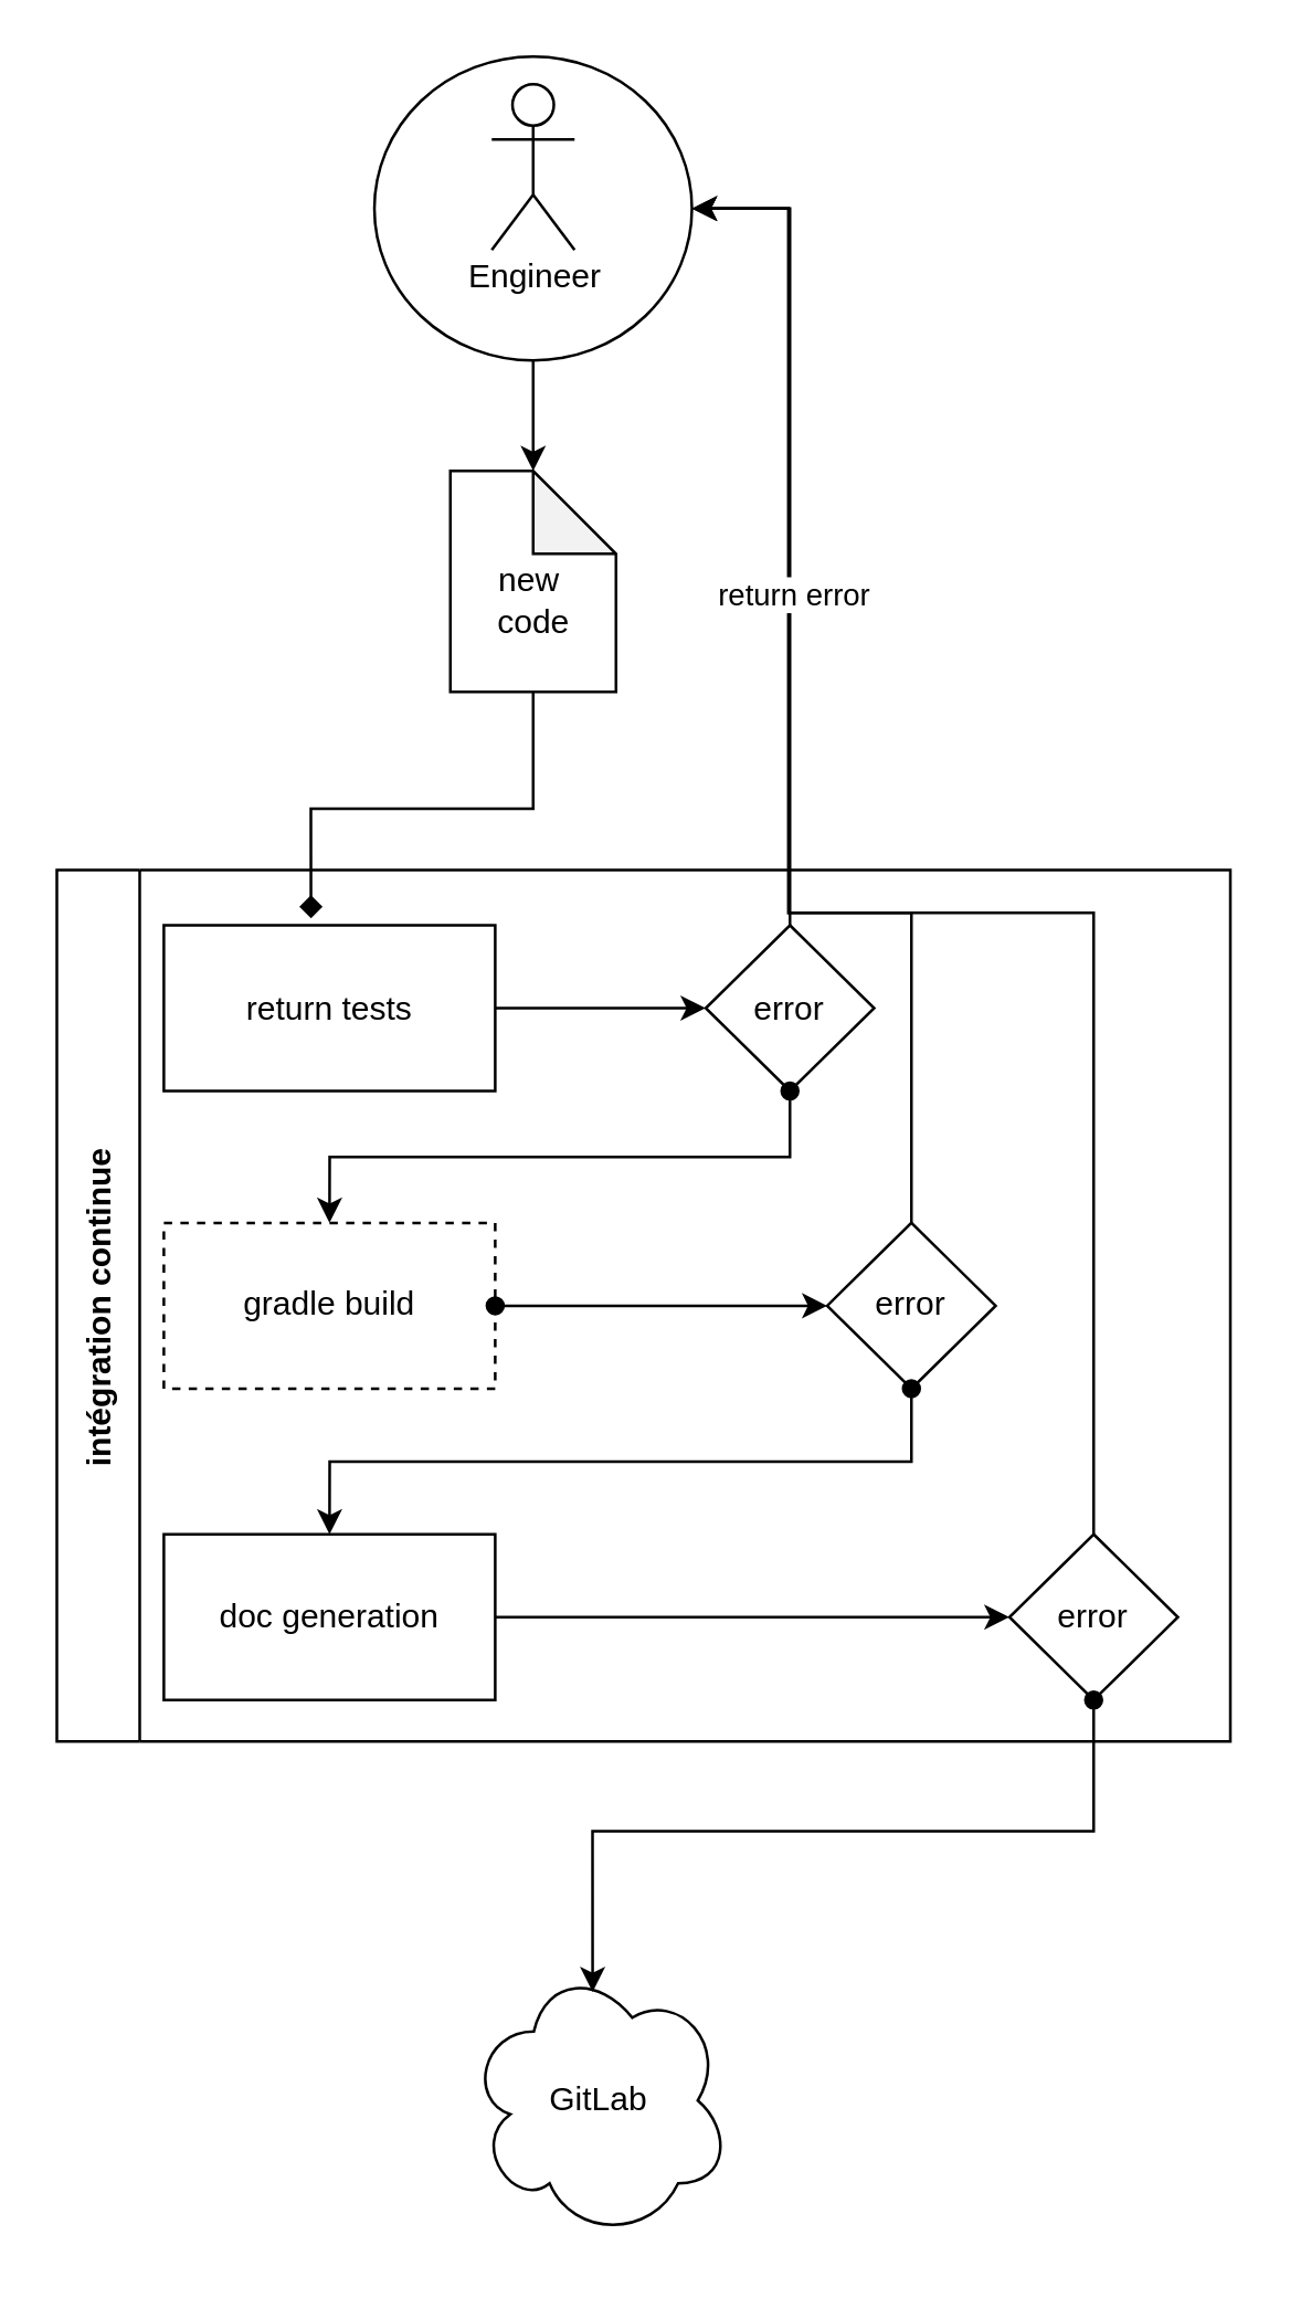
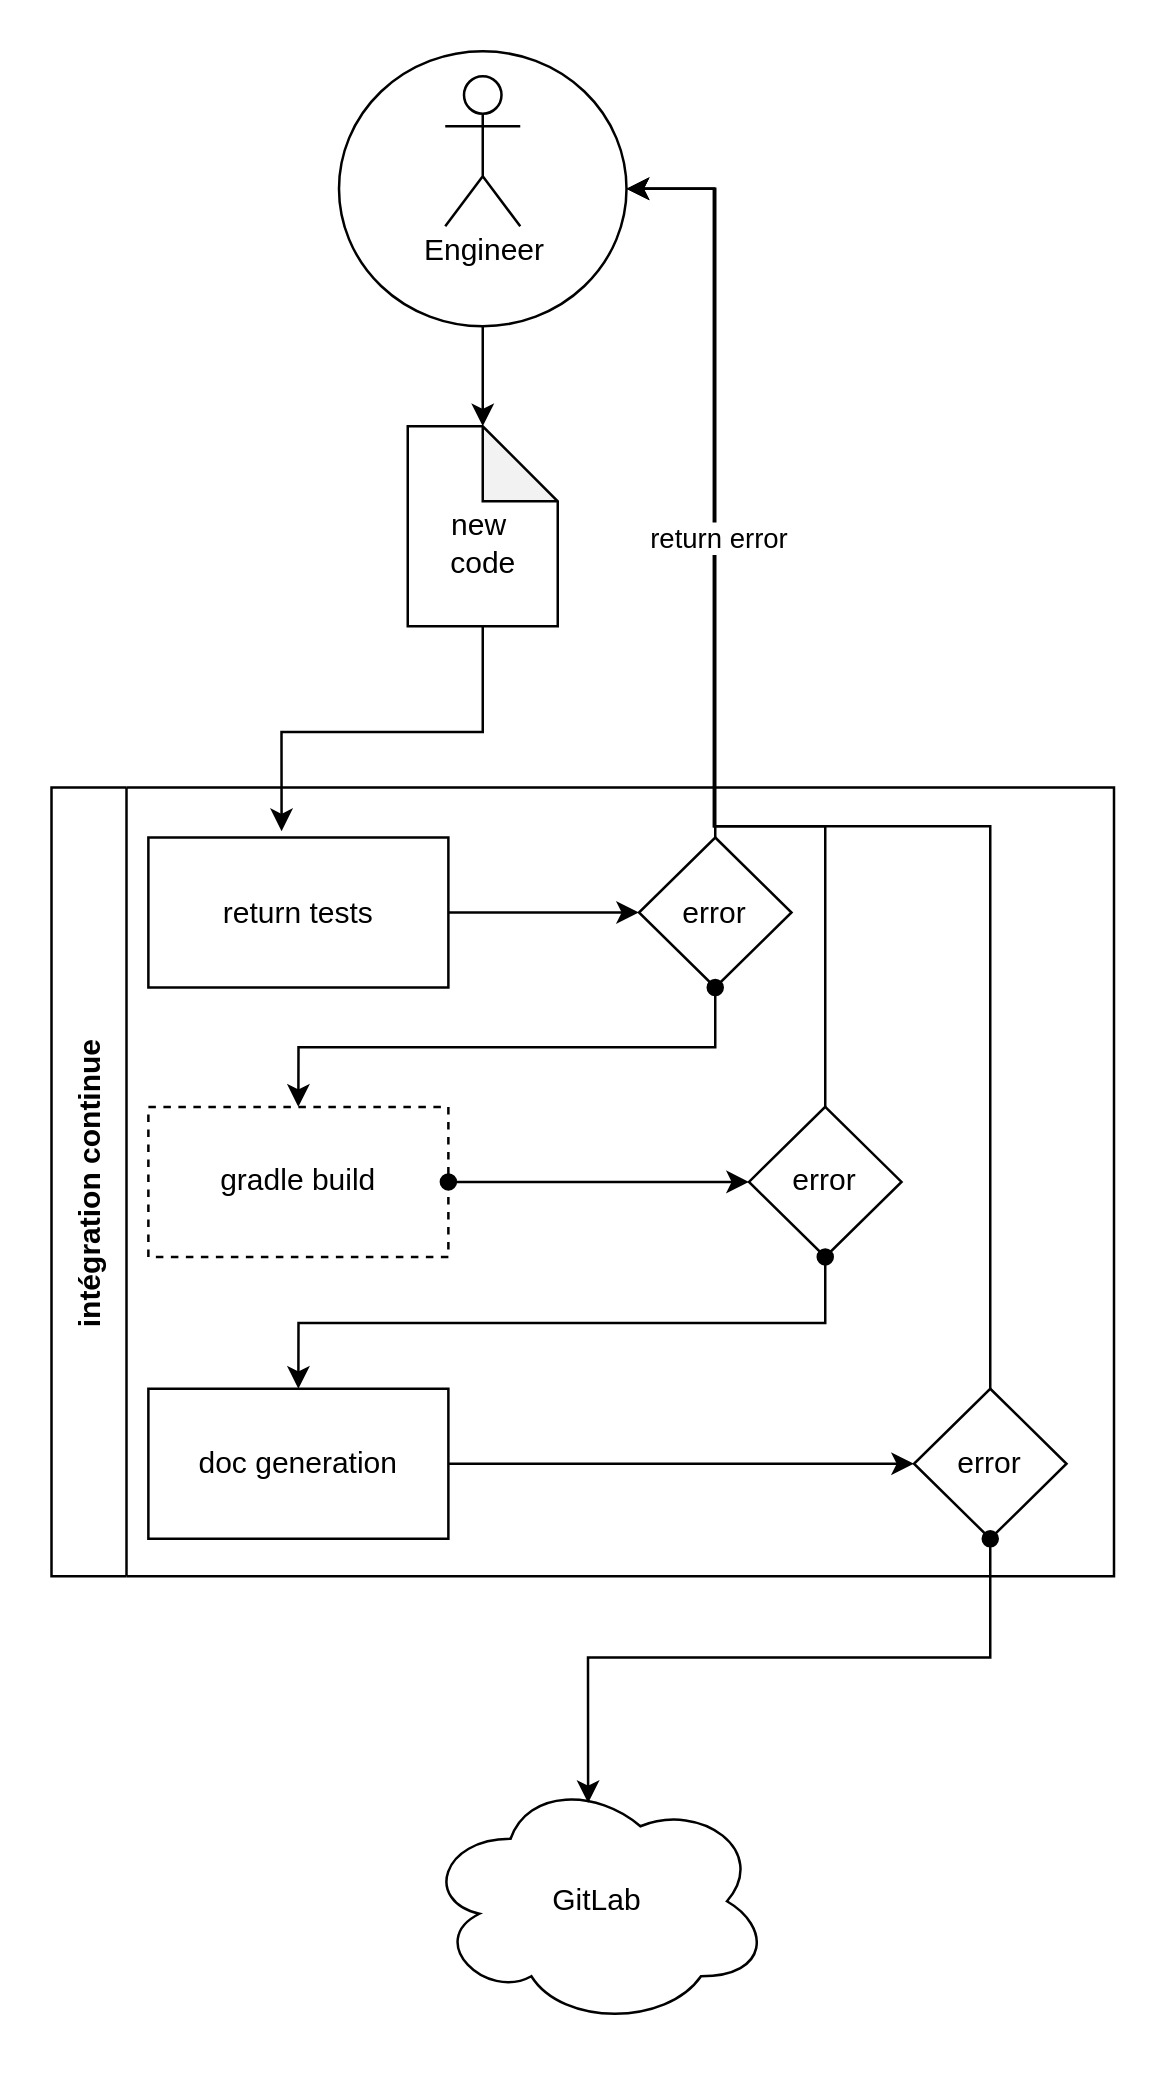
  <mxCell id="0" />
  <mxCell id="1" parent="0" />
  <mxCell id="2" value="" style="group" parent="1" vertex="1" connectable="0"><mxGeometry x="152.5" y="30" width="115" height="110" as="geometry" /></mxCell>
  <mxCell id="3" value="" style="ellipse;whiteSpace=wrap;html=1;fillColor=none;" parent="2" vertex="1"><mxGeometry x="-17.5" y="-10" width="115" height="110" as="geometry" /></mxCell>
  <mxCell id="4" value="" style="shape=umlActor;verticalLabelPosition=bottom;verticalAlign=top;html=1;outlineConnect=0;" parent="2" vertex="1"><mxGeometry x="25" width="30" height="60" as="geometry" /></mxCell>
  <mxCell id="5" value="Engineer" style="text;html=1;align=center;verticalAlign=middle;resizable=0;points=[];autosize=1;strokeColor=none;fillColor=none;" parent="2" vertex="1"><mxGeometry x="10" y="60" width="60" height="20" as="geometry" /></mxCell>
  <mxCell id="6" style="edgeStyle=none;html=1;exitX=0.5;exitY=1;exitDx=0;exitDy=0;entryX=0;entryY=0;entryDx=30;entryDy=0;entryPerimeter=0;" parent="1" source="3" target="8" edge="1"><mxGeometry relative="1" as="geometry"><mxPoint x="192.5" y="180" as="targetPoint" /></mxGeometry></mxCell>
- <mxCell id="7" style="edgeStyle=orthogonalEdgeStyle;rounded=0;html=1;exitX=0.5;exitY=1;exitDx=0;exitDy=0;exitPerimeter=0;entryX=0.444;entryY=-0.042;entryDx=0;entryDy=0;entryPerimeter=0;startArrow=none;startFill=0;endArrow=diamond;" parent="1" source="8" target="11" edge="1"><mxGeometry relative="1" as="geometry" /></mxCell>
+ <mxCell id="7" style="edgeStyle=orthogonalEdgeStyle;rounded=0;html=1;exitX=0.5;exitY=1;exitDx=0;exitDy=0;exitPerimeter=0;entryX=0.444;entryY=-0.042;entryDx=0;entryDy=0;entryPerimeter=0;startArrow=none;startFill=0;" parent="1" source="8" target="11" edge="1"><mxGeometry relative="1" as="geometry" /></mxCell>
  <mxCell id="8" value="&lt;br&gt;new&amp;nbsp;&lt;br&gt;code" style="shape=note;whiteSpace=wrap;html=1;backgroundOutline=1;darkOpacity=0.05;fillColor=none;" parent="1" vertex="1"><mxGeometry x="162.5" y="170" width="60" height="80" as="geometry" /></mxCell>
  <mxCell id="9" value="intégration continue" style="swimlane;horizontal=0;fillColor=none;startSize=30;" parent="1" vertex="1"><mxGeometry x="20" y="314.5" width="425" height="315.5" as="geometry" /></mxCell>
  <mxCell id="10" style="edgeStyle=none;html=1;exitX=1;exitY=0.5;exitDx=0;exitDy=0;entryX=0;entryY=0.5;entryDx=0;entryDy=0;" parent="9" source="11" target="17" edge="1"><mxGeometry relative="1" as="geometry" /></mxCell>
  <mxCell id="11" value="return tests" style="rounded=0;whiteSpace=wrap;html=1;fillColor=none;" parent="9" vertex="1"><mxGeometry x="38.75" y="20" width="120" height="60" as="geometry" /></mxCell>
  <mxCell id="12" style="edgeStyle=orthogonalEdgeStyle;rounded=0;html=1;exitX=1;exitY=0.5;exitDx=0;exitDy=0;entryX=0;entryY=0.5;entryDx=0;entryDy=0;startArrow=oval;startFill=1;" parent="9" source="13" target="19" edge="1"><mxGeometry relative="1" as="geometry" /></mxCell>
  <mxCell id="13" value="gradle build" style="rounded=0;whiteSpace=wrap;html=1;fillColor=none;dashed=1;" parent="9" vertex="1"><mxGeometry x="38.75" y="127.75" width="120" height="60" as="geometry" /></mxCell>
  <mxCell id="14" style="edgeStyle=orthogonalEdgeStyle;rounded=0;html=1;exitX=1;exitY=0.5;exitDx=0;exitDy=0;entryX=0;entryY=0.5;entryDx=0;entryDy=0;startArrow=none;startFill=0;" parent="9" source="15" target="20" edge="1"><mxGeometry relative="1" as="geometry" /></mxCell>
  <mxCell id="15" value="doc generation" style="rounded=0;whiteSpace=wrap;html=1;fillColor=none;" parent="9" vertex="1"><mxGeometry x="38.75" y="240.5" width="120" height="60" as="geometry" /></mxCell>
  <mxCell id="16" style="edgeStyle=orthogonalEdgeStyle;html=1;exitX=0.5;exitY=1;exitDx=0;exitDy=0;entryX=0.5;entryY=0;entryDx=0;entryDy=0;rounded=0;startArrow=oval;startFill=1;" parent="9" source="17" target="13" edge="1"><mxGeometry relative="1" as="geometry" /></mxCell>
  <mxCell id="17" value="error" style="rhombus;whiteSpace=wrap;html=1;fillColor=none;" parent="9" vertex="1"><mxGeometry x="235" y="20" width="61" height="60" as="geometry" /></mxCell>
  <mxCell id="18" style="edgeStyle=orthogonalEdgeStyle;rounded=0;html=1;exitX=0.5;exitY=1;exitDx=0;exitDy=0;entryX=0.5;entryY=0;entryDx=0;entryDy=0;startArrow=oval;startFill=1;" parent="9" source="19" target="15" edge="1"><mxGeometry relative="1" as="geometry" /></mxCell>
  <mxCell id="19" value="error" style="rhombus;whiteSpace=wrap;html=1;fillColor=none;" parent="9" vertex="1"><mxGeometry x="279" y="127.75" width="61" height="60" as="geometry" /></mxCell>
  <mxCell id="20" value="error" style="rhombus;whiteSpace=wrap;html=1;fillColor=none;" parent="9" vertex="1"><mxGeometry x="345" y="240.5" width="61" height="60" as="geometry" /></mxCell>
- <mxCell id="21" value="GitLab" style="ellipse;shape=cloud;whiteSpace=wrap;html=1;fillColor=none;" parent="1" vertex="1"><mxGeometry x="169" y="710" width="95" height="100" as="geometry" /></mxCell>
+ <mxCell id="21" value="GitLab" style="ellipse;shape=cloud;whiteSpace=wrap;html=1;fillColor=none;" parent="1" vertex="1"><mxGeometry x="169" y="710" width="138.5" height="100" as="geometry" /></mxCell>
  <mxCell id="22" style="edgeStyle=orthogonalEdgeStyle;rounded=0;html=1;exitX=0.5;exitY=0;exitDx=0;exitDy=0;entryX=1;entryY=0.5;entryDx=0;entryDy=0;" parent="1" source="17" target="3" edge="1"><mxGeometry relative="1" as="geometry" /></mxCell>
  <mxCell id="23" style="edgeStyle=orthogonalEdgeStyle;rounded=0;html=1;exitX=0.5;exitY=0;exitDx=0;exitDy=0;entryX=1;entryY=0.5;entryDx=0;entryDy=0;startArrow=none;startFill=0;" parent="1" source="19" target="3" edge="1"><mxGeometry relative="1" as="geometry"><Array as="points"><mxPoint x="330" y="330" /><mxPoint x="285" y="330" /><mxPoint x="285" y="75" /></Array></mxGeometry></mxCell>
  <mxCell id="24" style="edgeStyle=orthogonalEdgeStyle;rounded=0;html=1;exitX=0.5;exitY=0;exitDx=0;exitDy=0;entryX=1;entryY=0.5;entryDx=0;entryDy=0;startArrow=none;startFill=0;" parent="1" source="20" target="3" edge="1"><mxGeometry relative="1" as="geometry"><Array as="points"><mxPoint x="396" y="330" /><mxPoint x="285" y="330" /><mxPoint x="285" y="75" /></Array></mxGeometry></mxCell>
  <mxCell id="25" value="return error" style="edgeLabel;html=1;align=center;verticalAlign=middle;resizable=0;points=[];" parent="24" vertex="1" connectable="0"><mxGeometry x="0.441" y="-1" relative="1" as="geometry"><mxPoint as="offset" /></mxGeometry></mxCell>
  <mxCell id="26" style="edgeStyle=orthogonalEdgeStyle;rounded=0;html=1;exitX=0.5;exitY=1;exitDx=0;exitDy=0;entryX=0.474;entryY=0.107;entryDx=0;entryDy=0;entryPerimeter=0;startArrow=oval;startFill=1;" parent="1" source="20" target="21" edge="1"><mxGeometry relative="1" as="geometry" /></mxCell>
